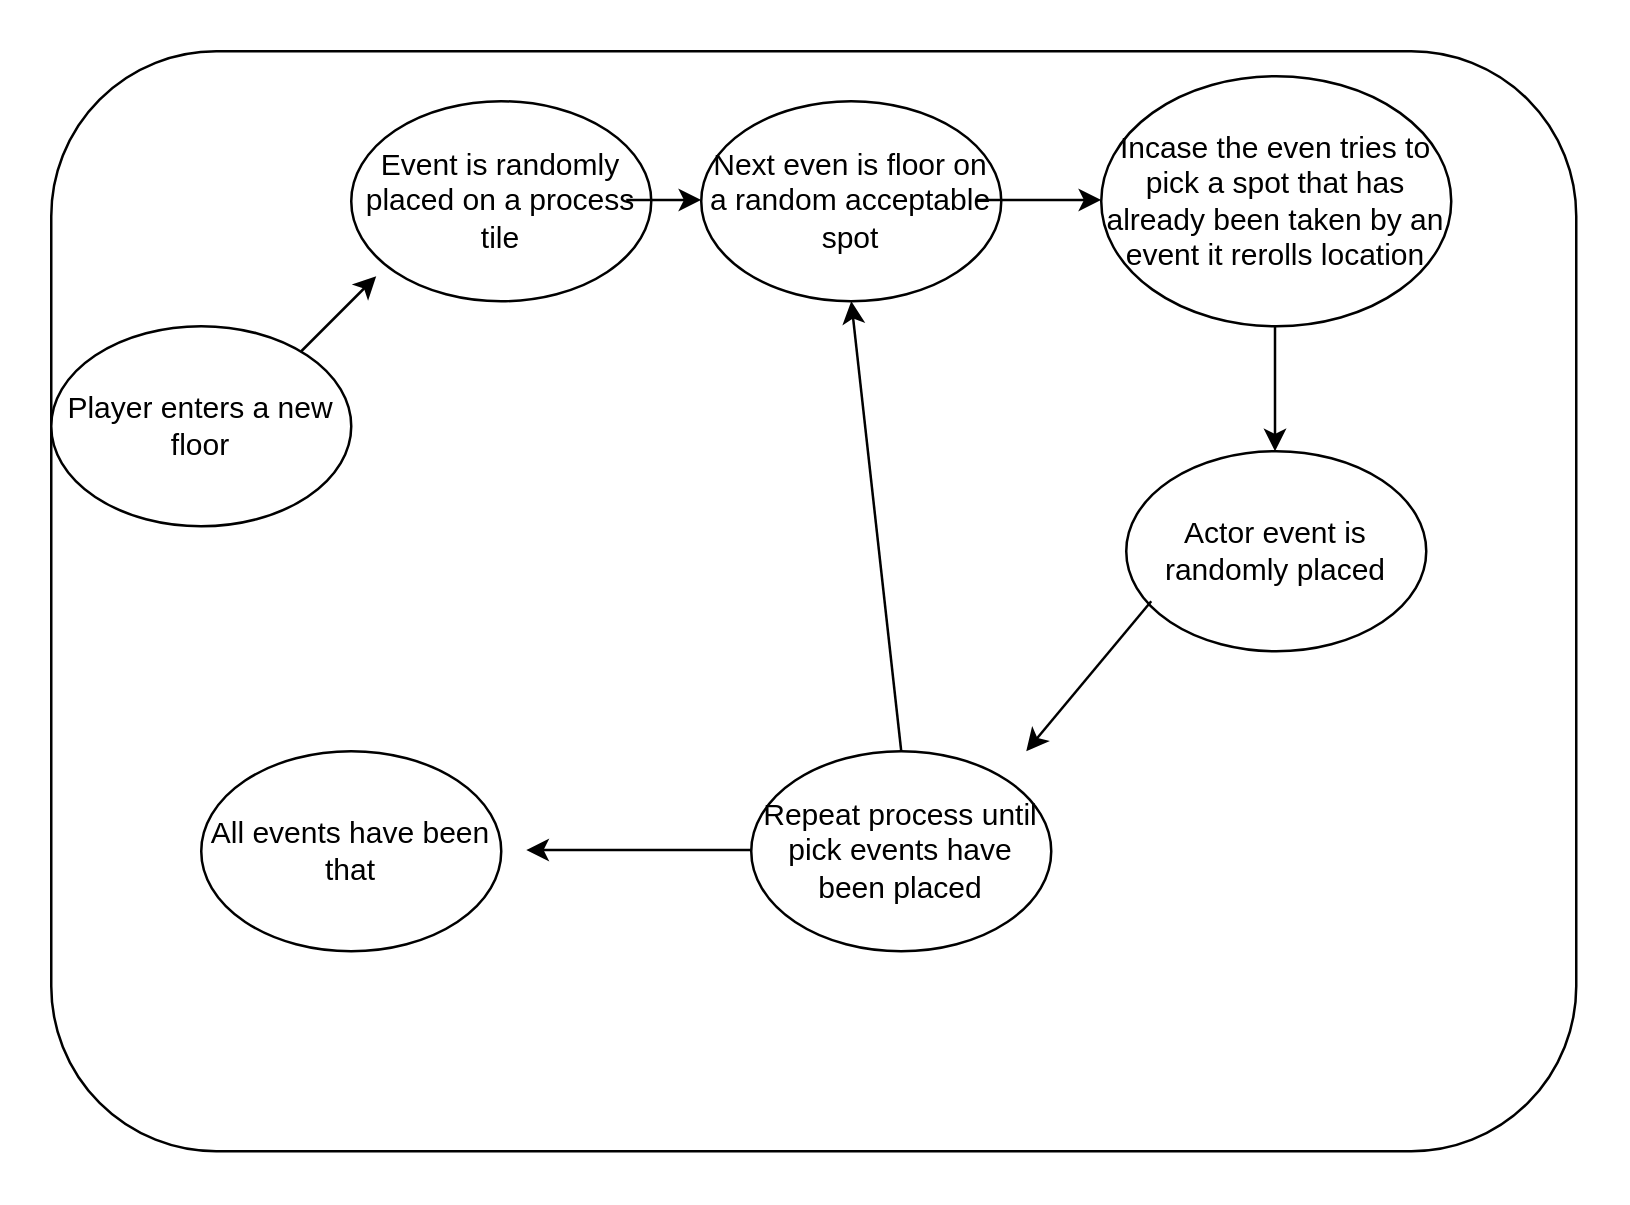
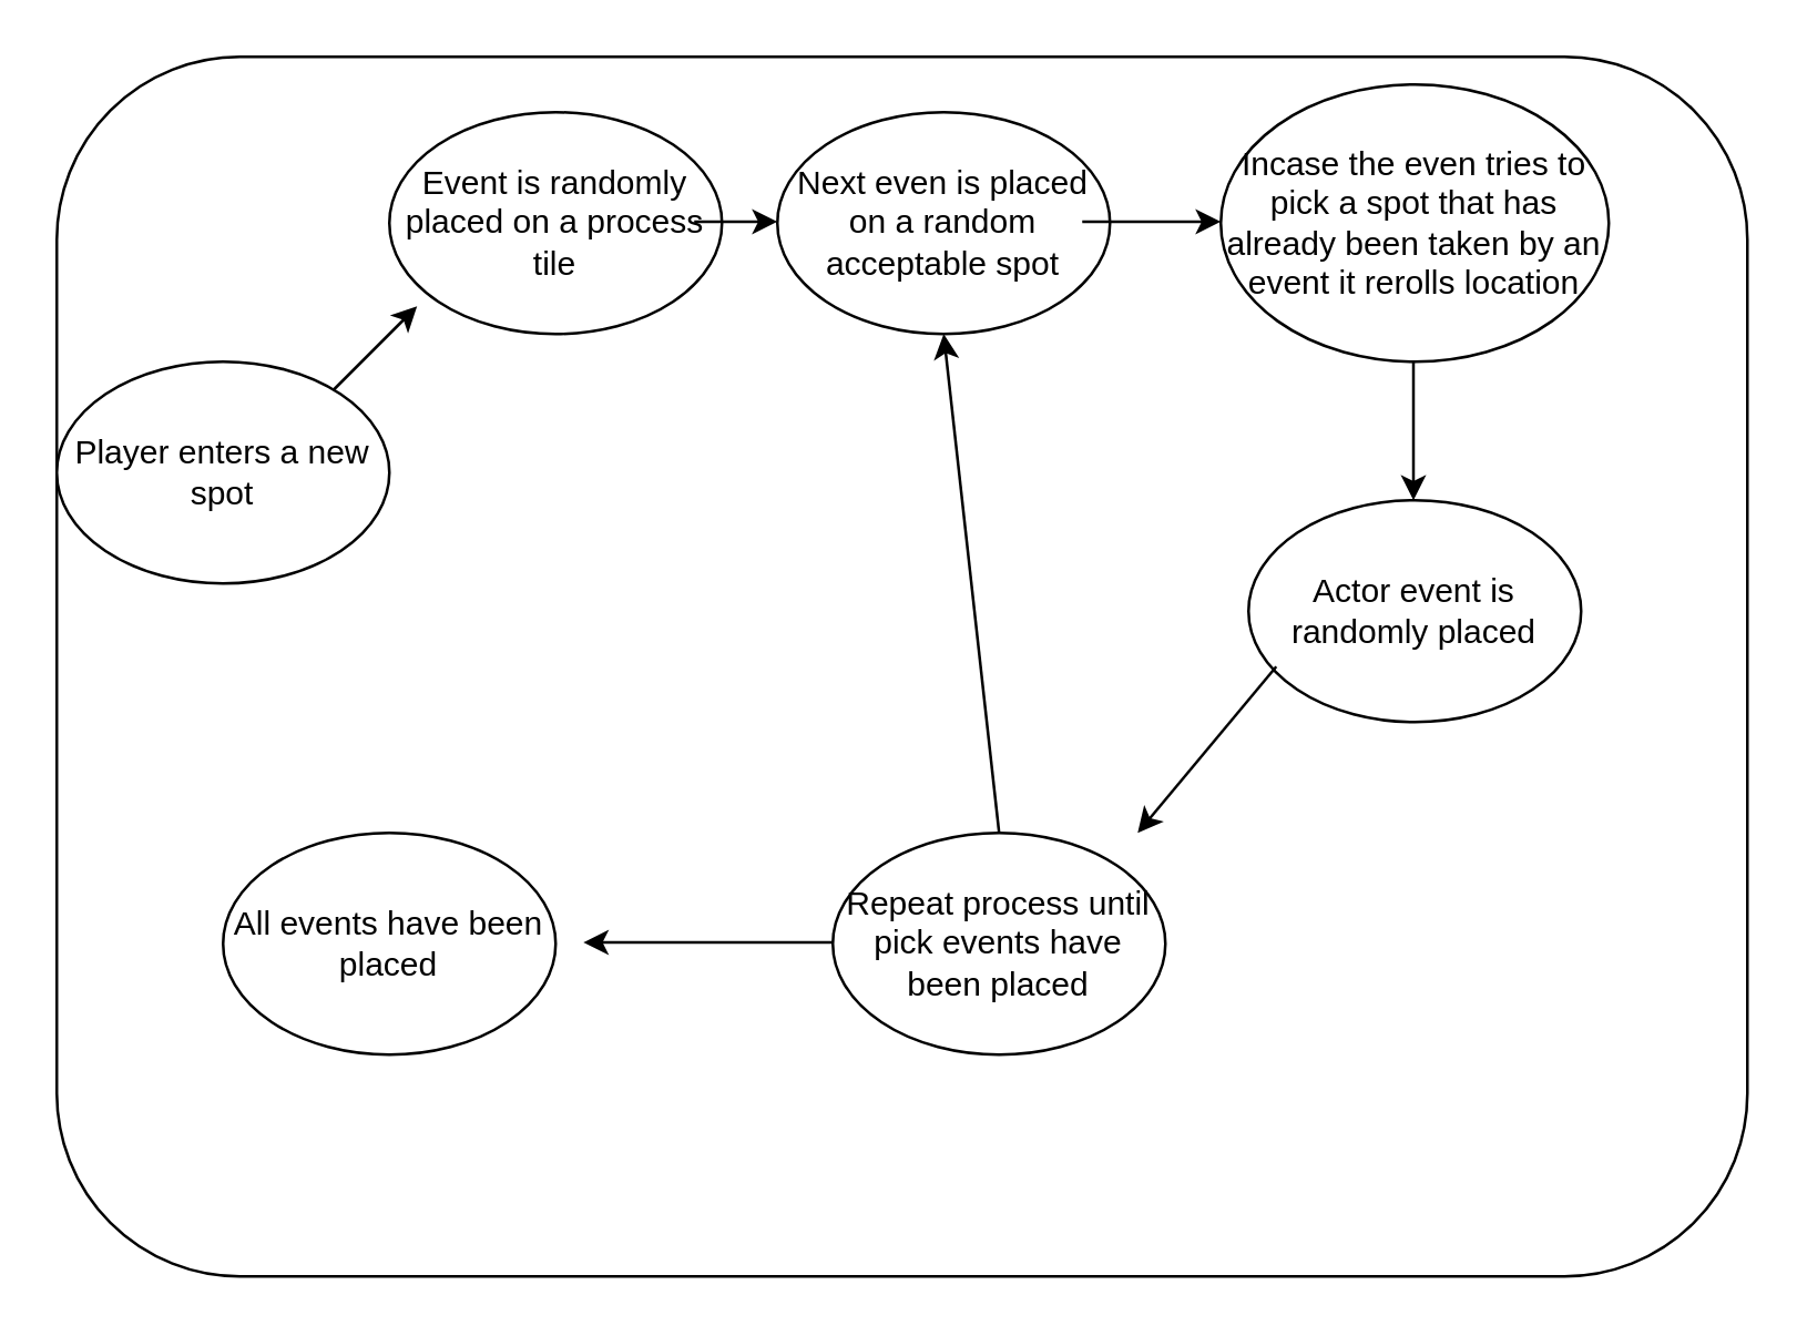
  <mxCell id="0" />
  <mxCell id="1" parent="0" />
  <mxCell id="2" value="" style="rounded=1;whiteSpace=wrap;html=1;" vertex="1" parent="1"><mxGeometry x="20" y="20" width="610" height="440" as="geometry" /></mxCell>
- <mxCell id="3" value="Player enters a new floor" style="ellipse;whiteSpace=wrap;html=1;" vertex="1" parent="1"><mxGeometry x="20" y="130" width="120" height="80" as="geometry" /></mxCell>
+ <mxCell id="3" value="Player enters a new spot" style="ellipse;whiteSpace=wrap;html=1;" vertex="1" parent="1"><mxGeometry x="20" y="130" width="120" height="80" as="geometry" /></mxCell>
  <mxCell id="4" value="Event is randomly placed on a process tile " style="ellipse;whiteSpace=wrap;html=1;" vertex="1" parent="1"><mxGeometry x="140" y="40" width="120" height="80" as="geometry" /></mxCell>
  <mxCell id="5" value="" style="endArrow=classic;html=1;rounded=0;" edge="1" parent="1"><mxGeometry width="50" height="50" relative="1" as="geometry"><mxPoint x="120" y="140" as="sourcePoint" /><mxPoint x="150" y="110" as="targetPoint" /></mxGeometry></mxCell>
- <mxCell id="6" value="Next even is floor on a random acceptable spot" style="ellipse;whiteSpace=wrap;html=1;" vertex="1" parent="1"><mxGeometry x="280" y="40" width="120" height="80" as="geometry" /></mxCell>
+ <mxCell id="6" value="Next even is placed on a random acceptable spot" style="ellipse;whiteSpace=wrap;html=1;" vertex="1" parent="1"><mxGeometry x="280" y="40" width="120" height="80" as="geometry" /></mxCell>
  <mxCell id="7" value="Incase the even tries to pick a spot that has already been taken by an event it rerolls location" style="ellipse;whiteSpace=wrap;html=1;" vertex="1" parent="1"><mxGeometry x="440" y="30" width="140" height="100" as="geometry" /></mxCell>
  <mxCell id="8" value="Actor event is randomly placed" style="ellipse;whiteSpace=wrap;html=1;" vertex="1" parent="1"><mxGeometry x="450" y="180" width="120" height="80" as="geometry" /></mxCell>
  <mxCell id="9" value="Repeat process until pick events have been placed" style="ellipse;whiteSpace=wrap;html=1;" vertex="1" parent="1"><mxGeometry x="300" y="300" width="120" height="80" as="geometry" /></mxCell>
  <mxCell id="10" value="" style="endArrow=classic;html=1;rounded=0;" edge="1" parent="1"><mxGeometry width="50" height="50" relative="1" as="geometry"><mxPoint x="460" y="240" as="sourcePoint" /><mxPoint x="410" y="300" as="targetPoint" /></mxGeometry></mxCell>
  <mxCell id="11" value="" style="endArrow=classic;html=1;rounded=0;" edge="1" parent="1"><mxGeometry width="50" height="50" relative="1" as="geometry"><mxPoint x="250" y="79.5" as="sourcePoint" /><mxPoint x="280" y="79.5" as="targetPoint" /></mxGeometry></mxCell>
  <mxCell id="12" value="" style="endArrow=classic;html=1;rounded=0;" edge="1" parent="1"><mxGeometry width="50" height="50" relative="1" as="geometry"><mxPoint x="390" y="79.5" as="sourcePoint" /><mxPoint x="440" y="79.5" as="targetPoint" /></mxGeometry></mxCell>
  <mxCell id="13" value="" style="endArrow=classic;html=1;rounded=0;" edge="1" parent="1"><mxGeometry width="50" height="50" relative="1" as="geometry"><mxPoint x="509.5" y="130" as="sourcePoint" /><mxPoint x="509.5" y="180" as="targetPoint" /></mxGeometry></mxCell>
  <mxCell id="14" value="" style="endArrow=classic;html=1;rounded=0;" edge="1" parent="1"><mxGeometry width="50" height="50" relative="1" as="geometry"><mxPoint x="300" y="339.5" as="sourcePoint" /><mxPoint x="210" y="339.5" as="targetPoint" /></mxGeometry></mxCell>
- <mxCell id="15" value="All events have been that" style="ellipse;whiteSpace=wrap;html=1;" vertex="1" parent="1"><mxGeometry x="80" y="300" width="120" height="80" as="geometry" /></mxCell>
+ <mxCell id="15" value="All events have been placed" style="ellipse;whiteSpace=wrap;html=1;" vertex="1" parent="1"><mxGeometry x="80" y="300" width="120" height="80" as="geometry" /></mxCell>
  <mxCell id="16" value="" style="endArrow=classic;html=1;rounded=0;entryX=0.5;entryY=1;entryDx=0;entryDy=0;" edge="1" parent="1" target="6"><mxGeometry width="50" height="50" relative="1" as="geometry"><mxPoint x="360" y="300" as="sourcePoint" /><mxPoint x="410" y="250" as="targetPoint" /></mxGeometry></mxCell>
